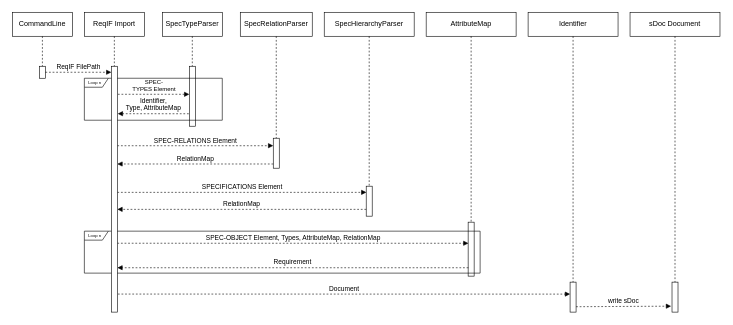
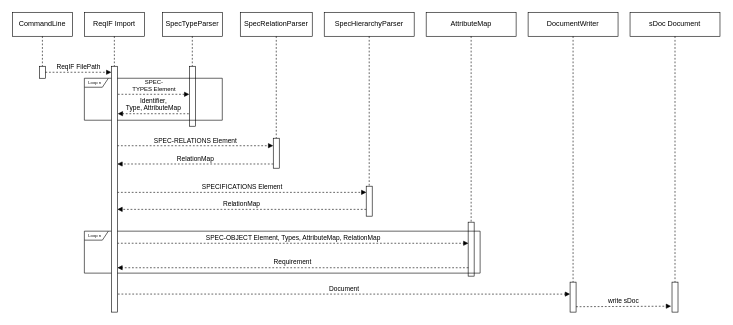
  <mxCell id="0" />
  <mxCell id="1" parent="0" />
  <mxCell id="2" value="&lt;div style=&quot;font-size: 7px&quot;&gt;&lt;font style=&quot;font-size: 7px&quot;&gt;Loop n&lt;/font&gt;&lt;/div&gt;" style="shape=umlFrame;whiteSpace=wrap;html=1;width=40;height=15;boundedLbl=1;verticalAlign=middle;align=left;spacingLeft=5;fillColor=none;" parent="1" vertex="1"><mxGeometry x="140" y="385" width="660" height="70" as="geometry" /></mxCell>
  <mxCell id="3" value="SpecTypeParser" style="shape=umlLifeline;perimeter=lifelinePerimeter;whiteSpace=wrap;html=1;container=1;collapsible=0;recursiveResize=0;outlineConnect=0;" parent="1" vertex="1"><mxGeometry x="270" y="20" width="100" height="90" as="geometry" /></mxCell>
  <mxCell id="4" value="&lt;div style=&quot;font-size: 7px&quot;&gt;&lt;font style=&quot;font-size: 7px&quot;&gt;Loop n&lt;/font&gt;&lt;/div&gt;" style="shape=umlFrame;whiteSpace=wrap;html=1;width=40;height=15;boundedLbl=1;verticalAlign=middle;align=left;spacingLeft=5;fillColor=none;" parent="3" vertex="1"><mxGeometry x="-130" y="110" width="230" height="70" as="geometry" /></mxCell>
  <mxCell id="5" value="" style="html=1;points=[];perimeter=orthogonalPerimeter;fillColor=none;" parent="3" vertex="1"><mxGeometry x="45" y="90" width="10" height="100" as="geometry" /></mxCell>
  <mxCell id="6" value="SpecRelationParser" style="shape=umlLifeline;perimeter=lifelinePerimeter;whiteSpace=wrap;html=1;container=1;collapsible=0;recursiveResize=0;outlineConnect=0;" parent="1" vertex="1"><mxGeometry x="400" y="20" width="120" height="210" as="geometry" /></mxCell>
  <mxCell id="7" value="" style="html=1;points=[];perimeter=orthogonalPerimeter;fillColor=none;" parent="6" vertex="1"><mxGeometry x="55" y="210" width="10" height="50" as="geometry" /></mxCell>
  <mxCell id="8" value="SpecHierarchyParser" style="shape=umlLifeline;perimeter=lifelinePerimeter;whiteSpace=wrap;html=1;container=1;collapsible=0;recursiveResize=0;outlineConnect=0;" parent="1" vertex="1"><mxGeometry x="540" y="20" width="150" height="290" as="geometry" /></mxCell>
  <mxCell id="9" value="" style="html=1;points=[];perimeter=orthogonalPerimeter;fillColor=none;" parent="8" vertex="1"><mxGeometry x="70" y="290" width="10" height="50" as="geometry" /></mxCell>
  <mxCell id="10" value="&lt;div&gt;AttributeMap&lt;/div&gt;" style="shape=umlLifeline;perimeter=lifelinePerimeter;whiteSpace=wrap;html=1;container=1;collapsible=0;recursiveResize=0;outlineConnect=0;" parent="1" vertex="1"><mxGeometry x="710" y="20" width="150" height="350" as="geometry" /></mxCell>
  <mxCell id="11" value="" style="html=1;points=[];perimeter=orthogonalPerimeter;fillColor=none;" parent="10" vertex="1"><mxGeometry x="70" y="350" width="10" height="90" as="geometry" /></mxCell>
  <mxCell id="12" value="&lt;div&gt;CommandLine&lt;/div&gt;" style="shape=umlLifeline;perimeter=lifelinePerimeter;whiteSpace=wrap;html=1;container=1;collapsible=0;recursiveResize=0;outlineConnect=0;" parent="1" vertex="1"><mxGeometry x="20" y="20" width="100" height="90" as="geometry" /></mxCell>
  <mxCell id="13" value="" style="html=1;points=[];perimeter=orthogonalPerimeter;fillColor=none;" parent="12" vertex="1"><mxGeometry x="45" y="90" width="10" height="20" as="geometry" /></mxCell>
  <mxCell id="14" value="&lt;div&gt;Identifier,&lt;/div&gt;&lt;div&gt;Type, AttributeMap&lt;/div&gt;" style="html=1;verticalAlign=bottom;labelBackgroundColor=none;endArrow=block;endFill=1;rounded=0;dashed=1;strokeWidth=1;fillColor=none;exitX=-0.088;exitY=0.682;exitDx=0;exitDy=0;exitPerimeter=0;entryX=1.064;entryY=0.193;entryDx=0;entryDy=0;entryPerimeter=0;" parent="1" target="28" edge="1"><mxGeometry width="160" relative="1" as="geometry"><mxPoint x="314.12" y="189.2" as="sourcePoint" /><mxPoint x="200" y="189" as="targetPoint" /></mxGeometry></mxCell>
  <mxCell id="15" value="&lt;div style=&quot;font-size: 10px&quot;&gt;&lt;font style=&quot;font-size: 10px&quot;&gt;&lt;span style=&quot;color: rgb(0 , 0 , 0) ; font-weight: normal ; text-decoration: none ; font-family: &amp;#34;arial&amp;#34; ; font-style: normal&quot;&gt;SPEC-&lt;/span&gt;&lt;/font&gt;&lt;/div&gt;&lt;div style=&quot;font-size: 10px&quot;&gt;&lt;font style=&quot;font-size: 10px&quot;&gt;&lt;span style=&quot;color: rgb(0 , 0 , 0) ; font-weight: normal ; text-decoration: none ; font-family: &amp;#34;arial&amp;#34; ; font-style: normal&quot;&gt;TYPES Element&lt;/span&gt;&lt;/font&gt;&lt;/div&gt;" style="html=1;verticalAlign=bottom;labelBackgroundColor=none;endArrow=block;endFill=1;rounded=0;dashed=1;strokeWidth=1;fillColor=none;exitX=0.243;exitY=0.382;exitDx=0;exitDy=0;exitPerimeter=0;" parent="1" source="4" edge="1"><mxGeometry width="160" relative="1" as="geometry"><mxPoint x="200" y="157" as="sourcePoint" /><mxPoint x="315" y="156.76" as="targetPoint" /></mxGeometry></mxCell>
  <mxCell id="16" value="&lt;div&gt;&lt;font style=&quot;font-size: 11px&quot;&gt;&lt;span style=&quot;color: rgb(0 , 0 , 0) ; font-weight: normal ; text-decoration: none ; font-family: &amp;#34;arial&amp;#34; ; font-style: normal&quot;&gt;SPEC-RELATIONS Element&lt;/span&gt;&lt;/font&gt;&lt;/div&gt;" style="html=1;verticalAlign=bottom;labelBackgroundColor=none;endArrow=block;endFill=1;rounded=0;dashed=1;strokeWidth=1;fillColor=none;" parent="1" source="28" edge="1"><mxGeometry width="160" relative="1" as="geometry"><mxPoint x="210" y="243" as="sourcePoint" /><mxPoint x="455" y="242.52" as="targetPoint" /></mxGeometry></mxCell>
  <mxCell id="17" value="RelationMap" style="html=1;verticalAlign=bottom;labelBackgroundColor=none;endArrow=block;endFill=1;rounded=0;dashed=1;strokeWidth=1;fillColor=none;" parent="1" target="28" edge="1"><mxGeometry width="160" relative="1" as="geometry"><mxPoint x="455" y="273" as="sourcePoint" /><mxPoint x="210" y="273" as="targetPoint" /></mxGeometry></mxCell>
  <mxCell id="18" value="&lt;font style=&quot;font-size: 11px&quot;&gt;&lt;span style=&quot;color: rgb(0 , 0 , 0) ; font-weight: normal ; text-decoration: none ; font-family: &amp;#34;arial&amp;#34; ; font-style: normal&quot;&gt;SPECIFICATIONS Element&lt;/span&gt;&lt;/font&gt;" style="html=1;verticalAlign=bottom;labelBackgroundColor=none;endArrow=block;endFill=1;rounded=0;dashed=1;strokeWidth=1;fillColor=none;entryX=0.033;entryY=0.206;entryDx=0;entryDy=0;entryPerimeter=0;" parent="1" source="28" target="9" edge="1"><mxGeometry width="160" relative="1" as="geometry"><mxPoint x="181.94" y="320" as="sourcePoint" /><mxPoint x="520" y="320" as="targetPoint" /></mxGeometry></mxCell>
  <mxCell id="19" value="RelationMap" style="html=1;verticalAlign=bottom;labelBackgroundColor=none;endArrow=block;endFill=1;rounded=0;dashed=1;strokeWidth=1;fillColor=none;exitX=0;exitY=0.773;exitDx=0;exitDy=0;exitPerimeter=0;" parent="1" source="9" target="28" edge="1"><mxGeometry width="160" relative="1" as="geometry"><mxPoint x="460" y="350.48" as="sourcePoint" /><mxPoint x="180" y="350.48" as="targetPoint" /></mxGeometry></mxCell>
  <mxCell id="20" value="&lt;div&gt;ReqIF FilePath&lt;/div&gt;" style="html=1;verticalAlign=bottom;labelBackgroundColor=none;endArrow=block;endFill=1;rounded=0;dashed=1;strokeWidth=1;fillColor=none;" parent="1" source="13" target="28" edge="1"><mxGeometry width="160" relative="1" as="geometry"><mxPoint x="30" y="120" as="sourcePoint" /><mxPoint x="165" y="120" as="targetPoint" /></mxGeometry></mxCell>
  <mxCell id="21" value="&lt;font style=&quot;font-size: 11px&quot;&gt;&lt;span style=&quot;color: rgb(0 , 0 , 0) ; font-weight: normal ; text-decoration: none ; font-family: &amp;#34;arial&amp;#34; ; font-style: normal&quot;&gt;SPEC-OBJECT Element, Types, AttributeMap, RelationMap&lt;/span&gt;&lt;/font&gt;" style="html=1;verticalAlign=bottom;labelBackgroundColor=none;endArrow=block;endFill=1;rounded=0;dashed=1;strokeWidth=1;fillColor=none;entryX=0.05;entryY=0.235;entryDx=0;entryDy=0;entryPerimeter=0;" parent="1" edge="1"><mxGeometry width="160" relative="1" as="geometry"><mxPoint x="195" y="405.16" as="sourcePoint" /><mxPoint x="780.5" y="405.2" as="targetPoint" /></mxGeometry></mxCell>
  <mxCell id="22" value="&lt;div&gt;Requirement&lt;/div&gt;" style="html=1;verticalAlign=bottom;labelBackgroundColor=none;endArrow=block;endFill=1;rounded=0;dashed=1;strokeWidth=1;fillColor=none;exitX=0.043;exitY=0.575;exitDx=0;exitDy=0;exitPerimeter=0;" parent="1" edge="1"><mxGeometry width="160" relative="1" as="geometry"><mxPoint x="780.43" y="446" as="sourcePoint" /><mxPoint x="195" y="446" as="targetPoint" /></mxGeometry></mxCell>
- <mxCell id="23" value="&lt;div&gt;Identifier&lt;/div&gt;" style="shape=umlLifeline;perimeter=lifelinePerimeter;whiteSpace=wrap;html=1;container=1;collapsible=0;recursiveResize=0;outlineConnect=0;" parent="1" vertex="1"><mxGeometry x="880" y="20" width="150" height="450" as="geometry" /></mxCell>
+ <mxCell id="23" value="&lt;div&gt;DocumentWriter&lt;/div&gt;" style="shape=umlLifeline;perimeter=lifelinePerimeter;whiteSpace=wrap;html=1;container=1;collapsible=0;recursiveResize=0;outlineConnect=0;" parent="1" vertex="1"><mxGeometry x="880" y="20" width="150" height="450" as="geometry" /></mxCell>
  <mxCell id="24" value="" style="html=1;points=[];perimeter=orthogonalPerimeter;fillColor=none;" parent="23" vertex="1"><mxGeometry x="70" y="450" width="10" height="50" as="geometry" /></mxCell>
  <mxCell id="25" value="Document " style="html=1;verticalAlign=bottom;labelBackgroundColor=none;endArrow=block;endFill=1;rounded=0;dashed=1;strokeWidth=1;fillColor=none;exitX=1.091;exitY=0.951;exitDx=0;exitDy=0;exitPerimeter=0;entryX=0;entryY=0.6;entryDx=0;entryDy=0;entryPerimeter=0;" parent="1" edge="1"><mxGeometry width="160" relative="1" as="geometry"><mxPoint x="195.91" y="489.91" as="sourcePoint" /><mxPoint x="950" y="490" as="targetPoint" /></mxGeometry></mxCell>
  <mxCell id="26" value="write sDoc" style="html=1;verticalAlign=bottom;labelBackgroundColor=none;endArrow=block;endFill=1;rounded=0;dashed=1;strokeWidth=1;fillColor=none;exitX=1.091;exitY=0.951;exitDx=0;exitDy=0;exitPerimeter=0;entryX=-0.153;entryY=0.802;entryDx=0;entryDy=0;entryPerimeter=0;" parent="1" edge="1" target="30"><mxGeometry width="160" relative="1" as="geometry"><mxPoint x="960" y="511" as="sourcePoint" /><mxPoint x="1080" y="511" as="targetPoint" /></mxGeometry></mxCell>
  <mxCell id="27" value="&lt;div&gt;ReqIF Import&lt;/div&gt;" style="shape=umlLifeline;perimeter=lifelinePerimeter;whiteSpace=wrap;html=1;container=1;collapsible=0;recursiveResize=0;outlineConnect=0;" parent="1" vertex="1"><mxGeometry x="140" y="20" width="100" height="500" as="geometry" /></mxCell>
  <mxCell id="28" value="" style="html=1;points=[];perimeter=orthogonalPerimeter;" parent="27" vertex="1"><mxGeometry x="45" y="90" width="10" height="410" as="geometry" /></mxCell>
  <mxCell id="29" value="sDoc Document" style="shape=umlLifeline;perimeter=lifelinePerimeter;whiteSpace=wrap;html=1;container=1;collapsible=0;recursiveResize=0;outlineConnect=0;" vertex="1" parent="1"><mxGeometry x="1050" y="20" width="150" height="450" as="geometry" /></mxCell>
  <mxCell id="30" value="" style="html=1;points=[];perimeter=orthogonalPerimeter;fillColor=none;" vertex="1" parent="29"><mxGeometry x="70" y="450" width="10" height="50" as="geometry" /></mxCell>
